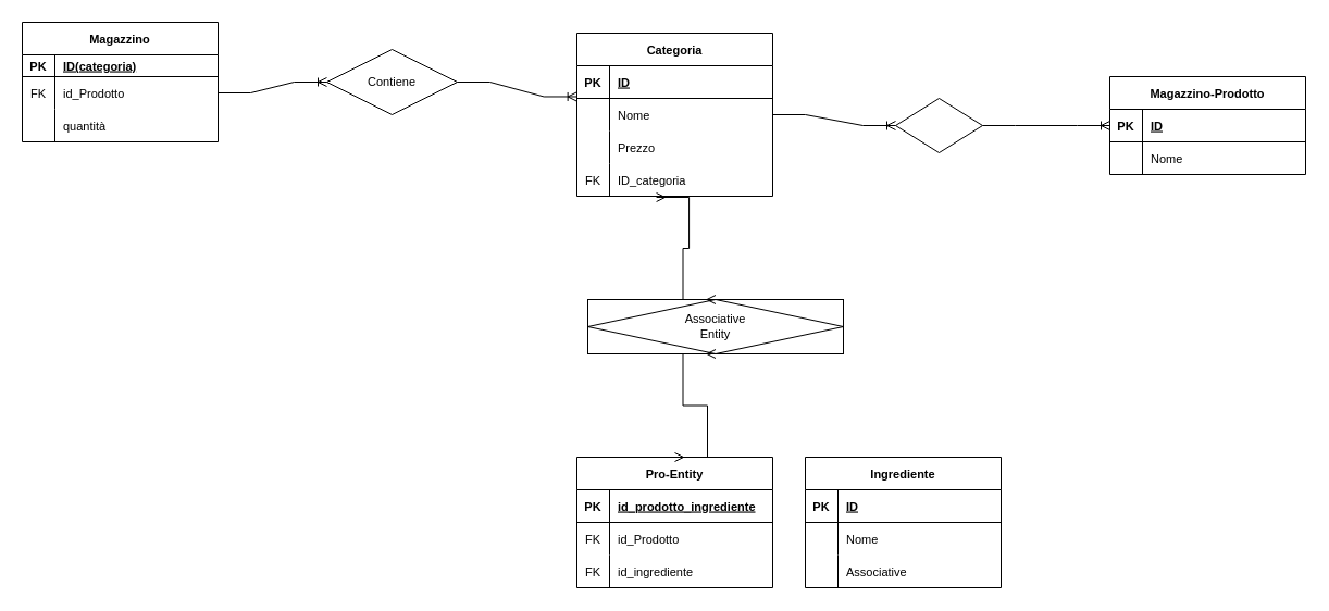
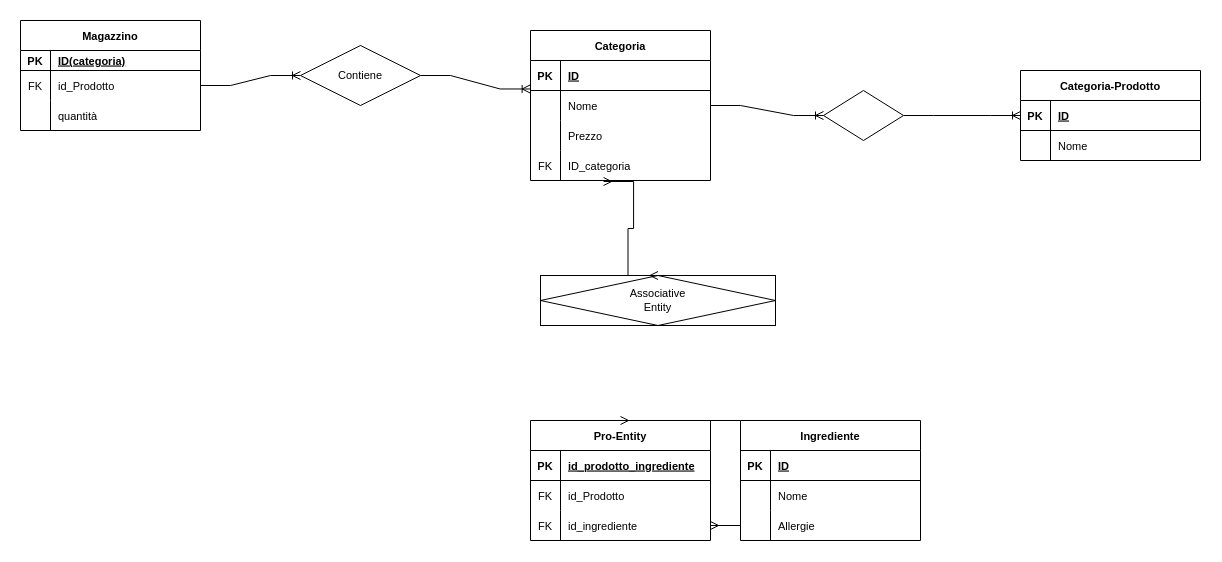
  <mxCell id="0" />
  <mxCell id="1" parent="0" />
  <mxCell id="2" value="Categoria" style="shape=table;startSize=30;container=1;collapsible=1;childLayout=tableLayout;fixedRows=1;rowLines=0;fontStyle=1;align=center;resizeLast=1;fontSize=11;" vertex="1" parent="1"><mxGeometry x="530" y="30" width="180" height="150" as="geometry" /></mxCell>
  <mxCell id="3" value="" style="shape=tableRow;horizontal=0;startSize=0;swimlaneHead=0;swimlaneBody=0;fillColor=none;collapsible=0;dropTarget=0;points=[[0,0.5],[1,0.5]];portConstraint=eastwest;top=0;left=0;right=0;bottom=1;fontSize=11;" vertex="1" parent="2"><mxGeometry y="30" width="180" height="30" as="geometry" /></mxCell>
  <mxCell id="4" value="PK" style="shape=partialRectangle;connectable=0;fillColor=none;top=0;left=0;bottom=0;right=0;fontStyle=1;overflow=hidden;fontSize=11;" vertex="1" parent="3"><mxGeometry width="30" height="30" as="geometry"><mxRectangle width="30" height="30" as="alternateBounds" /></mxGeometry></mxCell>
  <mxCell id="5" value="ID" style="shape=partialRectangle;connectable=0;fillColor=none;top=0;left=0;bottom=0;right=0;align=left;spacingLeft=6;fontStyle=5;overflow=hidden;fontSize=11;" vertex="1" parent="3"><mxGeometry x="30" width="150" height="30" as="geometry"><mxRectangle width="150" height="30" as="alternateBounds" /></mxGeometry></mxCell>
  <mxCell id="6" value="" style="shape=tableRow;horizontal=0;startSize=0;swimlaneHead=0;swimlaneBody=0;fillColor=none;collapsible=0;dropTarget=0;points=[[0,0.5],[1,0.5]];portConstraint=eastwest;top=0;left=0;right=0;bottom=0;fontSize=11;" vertex="1" parent="2"><mxGeometry y="60" width="180" height="30" as="geometry" /></mxCell>
  <mxCell id="7" value="" style="shape=partialRectangle;connectable=0;fillColor=none;top=0;left=0;bottom=0;right=0;editable=1;overflow=hidden;fontSize=11;" vertex="1" parent="6"><mxGeometry width="30" height="30" as="geometry"><mxRectangle width="30" height="30" as="alternateBounds" /></mxGeometry></mxCell>
  <mxCell id="8" value="Nome" style="shape=partialRectangle;connectable=0;fillColor=none;top=0;left=0;bottom=0;right=0;align=left;spacingLeft=6;overflow=hidden;fontSize=11;" vertex="1" parent="6"><mxGeometry x="30" width="150" height="30" as="geometry"><mxRectangle width="150" height="30" as="alternateBounds" /></mxGeometry></mxCell>
  <mxCell id="9" value="" style="shape=tableRow;horizontal=0;startSize=0;swimlaneHead=0;swimlaneBody=0;fillColor=none;collapsible=0;dropTarget=0;points=[[0,0.5],[1,0.5]];portConstraint=eastwest;top=0;left=0;right=0;bottom=0;fontSize=11;" vertex="1" parent="2"><mxGeometry y="90" width="180" height="30" as="geometry" /></mxCell>
  <mxCell id="10" value="" style="shape=partialRectangle;connectable=0;fillColor=none;top=0;left=0;bottom=0;right=0;editable=1;overflow=hidden;fontSize=11;" vertex="1" parent="9"><mxGeometry width="30" height="30" as="geometry"><mxRectangle width="30" height="30" as="alternateBounds" /></mxGeometry></mxCell>
  <mxCell id="11" value="Prezzo" style="shape=partialRectangle;connectable=0;fillColor=none;top=0;left=0;bottom=0;right=0;align=left;spacingLeft=6;overflow=hidden;fontSize=11;" vertex="1" parent="9"><mxGeometry x="30" width="150" height="30" as="geometry"><mxRectangle width="150" height="30" as="alternateBounds" /></mxGeometry></mxCell>
  <mxCell id="12" value="" style="shape=tableRow;horizontal=0;startSize=0;swimlaneHead=0;swimlaneBody=0;fillColor=none;collapsible=0;dropTarget=0;points=[[0,0.5],[1,0.5]];portConstraint=eastwest;top=0;left=0;right=0;bottom=0;fontSize=11;" vertex="1" parent="2"><mxGeometry y="120" width="180" height="30" as="geometry" /></mxCell>
  <mxCell id="13" value="FK" style="shape=partialRectangle;connectable=0;fillColor=none;top=0;left=0;bottom=0;right=0;editable=1;overflow=hidden;fontSize=11;" vertex="1" parent="12"><mxGeometry width="30" height="30" as="geometry"><mxRectangle width="30" height="30" as="alternateBounds" /></mxGeometry></mxCell>
  <mxCell id="14" value="ID_categoria" style="shape=partialRectangle;connectable=0;fillColor=none;top=0;left=0;bottom=0;right=0;align=left;spacingLeft=6;overflow=hidden;fontSize=11;" vertex="1" parent="12"><mxGeometry x="30" width="150" height="30" as="geometry"><mxRectangle width="150" height="30" as="alternateBounds" /></mxGeometry></mxCell>
- <mxCell id="15" value="Magazzino-Prodotto" style="shape=table;startSize=30;container=1;collapsible=1;childLayout=tableLayout;fixedRows=1;rowLines=0;fontStyle=1;align=center;resizeLast=1;fontSize=11;" vertex="1" parent="1"><mxGeometry x="1020" y="70" width="180" height="90" as="geometry" /></mxCell>
+ <mxCell id="15" value="Categoria-Prodotto" style="shape=table;startSize=30;container=1;collapsible=1;childLayout=tableLayout;fixedRows=1;rowLines=0;fontStyle=1;align=center;resizeLast=1;fontSize=11;" vertex="1" parent="1"><mxGeometry x="1020" y="70" width="180" height="90" as="geometry" /></mxCell>
  <mxCell id="16" value="" style="shape=tableRow;horizontal=0;startSize=0;swimlaneHead=0;swimlaneBody=0;fillColor=none;collapsible=0;dropTarget=0;points=[[0,0.5],[1,0.5]];portConstraint=eastwest;top=0;left=0;right=0;bottom=1;fontSize=11;" vertex="1" parent="15"><mxGeometry y="30" width="180" height="30" as="geometry" /></mxCell>
  <mxCell id="17" value="PK" style="shape=partialRectangle;connectable=0;fillColor=none;top=0;left=0;bottom=0;right=0;fontStyle=1;overflow=hidden;fontSize=11;" vertex="1" parent="16"><mxGeometry width="30" height="30" as="geometry"><mxRectangle width="30" height="30" as="alternateBounds" /></mxGeometry></mxCell>
  <mxCell id="18" value="ID" style="shape=partialRectangle;connectable=0;fillColor=none;top=0;left=0;bottom=0;right=0;align=left;spacingLeft=6;fontStyle=5;overflow=hidden;fontSize=11;" vertex="1" parent="16"><mxGeometry x="30" width="150" height="30" as="geometry"><mxRectangle width="150" height="30" as="alternateBounds" /></mxGeometry></mxCell>
  <mxCell id="19" value="" style="shape=tableRow;horizontal=0;startSize=0;swimlaneHead=0;swimlaneBody=0;fillColor=none;collapsible=0;dropTarget=0;points=[[0,0.5],[1,0.5]];portConstraint=eastwest;top=0;left=0;right=0;bottom=0;fontSize=11;" vertex="1" parent="15"><mxGeometry y="60" width="180" height="30" as="geometry" /></mxCell>
  <mxCell id="20" value="" style="shape=partialRectangle;connectable=0;fillColor=none;top=0;left=0;bottom=0;right=0;editable=1;overflow=hidden;fontSize=11;" vertex="1" parent="19"><mxGeometry width="30" height="30" as="geometry"><mxRectangle width="30" height="30" as="alternateBounds" /></mxGeometry></mxCell>
  <mxCell id="21" value="Nome" style="shape=partialRectangle;connectable=0;fillColor=none;top=0;left=0;bottom=0;right=0;align=left;spacingLeft=6;overflow=hidden;fontSize=11;" vertex="1" parent="19"><mxGeometry x="30" width="150" height="30" as="geometry"><mxRectangle width="150" height="30" as="alternateBounds" /></mxGeometry></mxCell>
  <mxCell id="22" value="Ingrediente" style="shape=table;startSize=30;container=1;collapsible=1;childLayout=tableLayout;fixedRows=1;rowLines=0;fontStyle=1;align=center;resizeLast=1;fontSize=11;" vertex="1" parent="1"><mxGeometry x="740" y="420" width="180" height="120" as="geometry" /></mxCell>
  <mxCell id="23" value="" style="shape=tableRow;horizontal=0;startSize=0;swimlaneHead=0;swimlaneBody=0;fillColor=none;collapsible=0;dropTarget=0;points=[[0,0.5],[1,0.5]];portConstraint=eastwest;top=0;left=0;right=0;bottom=1;fontSize=11;" vertex="1" parent="22"><mxGeometry y="30" width="180" height="30" as="geometry" /></mxCell>
  <mxCell id="24" value="PK" style="shape=partialRectangle;connectable=0;fillColor=none;top=0;left=0;bottom=0;right=0;fontStyle=1;overflow=hidden;fontSize=11;" vertex="1" parent="23"><mxGeometry width="30" height="30" as="geometry"><mxRectangle width="30" height="30" as="alternateBounds" /></mxGeometry></mxCell>
  <mxCell id="25" value="ID" style="shape=partialRectangle;connectable=0;fillColor=none;top=0;left=0;bottom=0;right=0;align=left;spacingLeft=6;fontStyle=5;overflow=hidden;fontSize=11;" vertex="1" parent="23"><mxGeometry x="30" width="150" height="30" as="geometry"><mxRectangle width="150" height="30" as="alternateBounds" /></mxGeometry></mxCell>
  <mxCell id="26" value="" style="shape=tableRow;horizontal=0;startSize=0;swimlaneHead=0;swimlaneBody=0;fillColor=none;collapsible=0;dropTarget=0;points=[[0,0.5],[1,0.5]];portConstraint=eastwest;top=0;left=0;right=0;bottom=0;fontSize=11;" vertex="1" parent="22"><mxGeometry y="60" width="180" height="30" as="geometry" /></mxCell>
  <mxCell id="27" value="" style="shape=partialRectangle;connectable=0;fillColor=none;top=0;left=0;bottom=0;right=0;editable=1;overflow=hidden;fontSize=11;" vertex="1" parent="26"><mxGeometry width="30" height="30" as="geometry"><mxRectangle width="30" height="30" as="alternateBounds" /></mxGeometry></mxCell>
  <mxCell id="28" value="Nome" style="shape=partialRectangle;connectable=0;fillColor=none;top=0;left=0;bottom=0;right=0;align=left;spacingLeft=6;overflow=hidden;fontSize=11;" vertex="1" parent="26"><mxGeometry x="30" width="150" height="30" as="geometry"><mxRectangle width="150" height="30" as="alternateBounds" /></mxGeometry></mxCell>
  <mxCell id="29" value="" style="shape=tableRow;horizontal=0;startSize=0;swimlaneHead=0;swimlaneBody=0;fillColor=none;collapsible=0;dropTarget=0;points=[[0,0.5],[1,0.5]];portConstraint=eastwest;top=0;left=0;right=0;bottom=0;fontSize=11;" vertex="1" parent="22"><mxGeometry y="90" width="180" height="30" as="geometry" /></mxCell>
  <mxCell id="30" value="" style="shape=partialRectangle;connectable=0;fillColor=none;top=0;left=0;bottom=0;right=0;editable=1;overflow=hidden;fontSize=11;" vertex="1" parent="29"><mxGeometry width="30" height="30" as="geometry"><mxRectangle width="30" height="30" as="alternateBounds" /></mxGeometry></mxCell>
- <mxCell id="31" value="Associative" style="shape=partialRectangle;connectable=0;fillColor=none;top=0;left=0;bottom=0;right=0;align=left;spacingLeft=6;overflow=hidden;fontSize=11;" vertex="1" parent="29"><mxGeometry x="30" width="150" height="30" as="geometry"><mxRectangle width="150" height="30" as="alternateBounds" /></mxGeometry></mxCell>
+ <mxCell id="31" value="Allergie" style="shape=partialRectangle;connectable=0;fillColor=none;top=0;left=0;bottom=0;right=0;align=left;spacingLeft=6;overflow=hidden;fontSize=11;" vertex="1" parent="29"><mxGeometry x="30" width="150" height="30" as="geometry"><mxRectangle width="150" height="30" as="alternateBounds" /></mxGeometry></mxCell>
  <mxCell id="32" value="" style="edgeStyle=entityRelationEdgeStyle;fontSize=12;html=1;endArrow=ERoneToMany;rounded=0;exitX=1;exitY=0.5;exitDx=0;exitDy=0;entryX=0;entryY=0.5;entryDx=0;entryDy=0;" edge="1" parent="1" source="6" target="35"><mxGeometry width="100" height="100" relative="1" as="geometry"><mxPoint x="870" y="340" as="sourcePoint" /><mxPoint x="970" y="240" as="targetPoint" /></mxGeometry></mxCell>
  <mxCell id="33" value="" style="edgeStyle=entityRelationEdgeStyle;fontSize=12;html=1;endArrow=ERoneToMany;rounded=0;entryX=0;entryY=0.5;entryDx=0;entryDy=0;exitX=1;exitY=0.5;exitDx=0;exitDy=0;" edge="1" parent="1" source="35" target="16"><mxGeometry width="100" height="100" relative="1" as="geometry"><mxPoint x="895" y="200" as="sourcePoint" /><mxPoint x="970" y="240" as="targetPoint" /></mxGeometry></mxCell>
  <mxCell id="34" value="" style="group" vertex="1" connectable="0" parent="1"><mxGeometry x="823" y="90" width="80" height="50" as="geometry" /></mxCell>
  <mxCell id="35" value="" style="rhombus;whiteSpace=wrap;html=1;" vertex="1" parent="34"><mxGeometry width="80" height="50" as="geometry" /></mxCell>
  <mxCell id="36" value="Pro-Entity" style="shape=table;startSize=30;container=1;collapsible=1;childLayout=tableLayout;fixedRows=1;rowLines=0;fontStyle=1;align=center;resizeLast=1;fontSize=11;" vertex="1" parent="1"><mxGeometry x="530" y="420" width="180" height="120" as="geometry" /></mxCell>
  <mxCell id="37" value="" style="shape=tableRow;horizontal=0;startSize=0;swimlaneHead=0;swimlaneBody=0;fillColor=none;collapsible=0;dropTarget=0;points=[[0,0.5],[1,0.5]];portConstraint=eastwest;top=0;left=0;right=0;bottom=1;fontSize=11;" vertex="1" parent="36"><mxGeometry y="30" width="180" height="30" as="geometry" /></mxCell>
  <mxCell id="38" value="PK" style="shape=partialRectangle;connectable=0;fillColor=none;top=0;left=0;bottom=0;right=0;fontStyle=1;overflow=hidden;fontSize=11;" vertex="1" parent="37"><mxGeometry width="30" height="30" as="geometry"><mxRectangle width="30" height="30" as="alternateBounds" /></mxGeometry></mxCell>
  <mxCell id="39" value="id_prodotto_ingrediente" style="shape=partialRectangle;connectable=0;fillColor=none;top=0;left=0;bottom=0;right=0;align=left;spacingLeft=6;fontStyle=5;overflow=hidden;fontSize=11;" vertex="1" parent="37"><mxGeometry x="30" width="150" height="30" as="geometry"><mxRectangle width="150" height="30" as="alternateBounds" /></mxGeometry></mxCell>
  <mxCell id="40" value="" style="shape=tableRow;horizontal=0;startSize=0;swimlaneHead=0;swimlaneBody=0;fillColor=none;collapsible=0;dropTarget=0;points=[[0,0.5],[1,0.5]];portConstraint=eastwest;top=0;left=0;right=0;bottom=0;fontSize=11;" vertex="1" parent="36"><mxGeometry y="60" width="180" height="30" as="geometry" /></mxCell>
  <mxCell id="41" value="FK" style="shape=partialRectangle;connectable=0;fillColor=none;top=0;left=0;bottom=0;right=0;editable=1;overflow=hidden;fontSize=11;" vertex="1" parent="40"><mxGeometry width="30" height="30" as="geometry"><mxRectangle width="30" height="30" as="alternateBounds" /></mxGeometry></mxCell>
  <mxCell id="42" value="id_Prodotto" style="shape=partialRectangle;connectable=0;fillColor=none;top=0;left=0;bottom=0;right=0;align=left;spacingLeft=6;overflow=hidden;fontSize=11;" vertex="1" parent="40"><mxGeometry x="30" width="150" height="30" as="geometry"><mxRectangle width="150" height="30" as="alternateBounds" /></mxGeometry></mxCell>
  <mxCell id="43" value="" style="shape=tableRow;horizontal=0;startSize=0;swimlaneHead=0;swimlaneBody=0;fillColor=none;collapsible=0;dropTarget=0;points=[[0,0.5],[1,0.5]];portConstraint=eastwest;top=0;left=0;right=0;bottom=0;fontSize=11;" vertex="1" parent="36"><mxGeometry y="90" width="180" height="30" as="geometry" /></mxCell>
  <mxCell id="44" value="FK" style="shape=partialRectangle;connectable=0;fillColor=none;top=0;left=0;bottom=0;right=0;editable=1;overflow=hidden;fontSize=11;" vertex="1" parent="43"><mxGeometry width="30" height="30" as="geometry"><mxRectangle width="30" height="30" as="alternateBounds" /></mxGeometry></mxCell>
  <mxCell id="45" value="id_ingrediente" style="shape=partialRectangle;connectable=0;fillColor=none;top=0;left=0;bottom=0;right=0;align=left;spacingLeft=6;overflow=hidden;fontSize=11;" vertex="1" parent="43"><mxGeometry x="30" width="150" height="30" as="geometry"><mxRectangle width="150" height="30" as="alternateBounds" /></mxGeometry></mxCell>
  <mxCell id="46" value="Associative&#10;Entity" style="shape=associativeEntity;whiteSpace=wrap;html=1;align=center;fontSize=11;" vertex="1" parent="1"><mxGeometry x="540" y="275" width="235" height="50" as="geometry" /></mxCell>
  <mxCell id="47" value="" style="edgeStyle=entityRelationEdgeStyle;fontSize=12;html=1;endArrow=ERmany;startArrow=ERmany;rounded=0;entryX=0.406;entryY=1.033;entryDx=0;entryDy=0;entryPerimeter=0;exitX=0.5;exitY=0;exitDx=0;exitDy=0;" edge="1" parent="1" source="46" target="12"><mxGeometry width="100" height="100" relative="1" as="geometry"><mxPoint x="820" y="310" as="sourcePoint" /><mxPoint x="920" y="210" as="targetPoint" /></mxGeometry></mxCell>
- <mxCell id="48" value="" style="edgeStyle=entityRelationEdgeStyle;fontSize=12;html=1;endArrow=ERmany;startArrow=ERmany;rounded=0;entryX=0.5;entryY=1;entryDx=0;entryDy=0;exitX=0.5;exitY=0;exitDx=0;exitDy=0;" edge="1" parent="1" source="36" target="46"><mxGeometry width="100" height="100" relative="1" as="geometry"><mxPoint x="820" y="520" as="sourcePoint" /><mxPoint x="920" y="420" as="targetPoint" /></mxGeometry></mxCell>
+ <mxCell id="48" value="" style="edgeStyle=entityRelationEdgeStyle;fontSize=12;html=1;endArrow=ERmany;startArrow=ERmany;rounded=0;exitX=0.5;exitY=0;exitDx=0;exitDy=0;" edge="1" parent="1" source="36" target="45"><mxGeometry width="100" height="100" relative="1" as="geometry"><mxPoint x="820" y="520" as="sourcePoint" /><mxPoint x="920" y="420" as="targetPoint" /></mxGeometry></mxCell>
  <mxCell id="49" value="Magazzino" style="shape=table;startSize=30;container=1;collapsible=1;childLayout=tableLayout;fixedRows=1;rowLines=0;fontStyle=1;align=center;resizeLast=1;fontSize=11;" vertex="1" parent="1"><mxGeometry x="20" y="20" width="180" height="110" as="geometry" /></mxCell>
  <mxCell id="50" value="" style="shape=tableRow;horizontal=0;startSize=0;swimlaneHead=0;swimlaneBody=0;fillColor=none;collapsible=0;dropTarget=0;points=[[0,0.5],[1,0.5]];portConstraint=eastwest;top=0;left=0;right=0;bottom=1;fontSize=11;" vertex="1" parent="49"><mxGeometry y="30" width="180" height="20" as="geometry" /></mxCell>
  <mxCell id="51" value="PK" style="shape=partialRectangle;connectable=0;fillColor=none;top=0;left=0;bottom=0;right=0;fontStyle=1;overflow=hidden;fontSize=11;" vertex="1" parent="50"><mxGeometry width="30" height="20" as="geometry"><mxRectangle width="30" height="20" as="alternateBounds" /></mxGeometry></mxCell>
  <mxCell id="52" value="ID(categoria)" style="shape=partialRectangle;connectable=0;fillColor=none;top=0;left=0;bottom=0;right=0;align=left;spacingLeft=6;fontStyle=5;overflow=hidden;fontSize=11;" vertex="1" parent="50"><mxGeometry x="30" width="150" height="20" as="geometry"><mxRectangle width="150" height="20" as="alternateBounds" /></mxGeometry></mxCell>
  <mxCell id="53" value="" style="shape=tableRow;horizontal=0;startSize=0;swimlaneHead=0;swimlaneBody=0;fillColor=none;collapsible=0;dropTarget=0;points=[[0,0.5],[1,0.5]];portConstraint=eastwest;top=0;left=0;right=0;bottom=0;fontSize=11;" vertex="1" parent="49"><mxGeometry y="50" width="180" height="30" as="geometry" /></mxCell>
  <mxCell id="54" value="FK" style="shape=partialRectangle;connectable=0;fillColor=none;top=0;left=0;bottom=0;right=0;editable=1;overflow=hidden;fontSize=11;" vertex="1" parent="53"><mxGeometry width="30" height="30" as="geometry"><mxRectangle width="30" height="30" as="alternateBounds" /></mxGeometry></mxCell>
  <mxCell id="55" value="id_Prodotto" style="shape=partialRectangle;connectable=0;fillColor=none;top=0;left=0;bottom=0;right=0;align=left;spacingLeft=6;overflow=hidden;fontSize=11;" vertex="1" parent="53"><mxGeometry x="30" width="150" height="30" as="geometry"><mxRectangle width="150" height="30" as="alternateBounds" /></mxGeometry></mxCell>
  <mxCell id="56" value="" style="shape=tableRow;horizontal=0;startSize=0;swimlaneHead=0;swimlaneBody=0;fillColor=none;collapsible=0;dropTarget=0;points=[[0,0.5],[1,0.5]];portConstraint=eastwest;top=0;left=0;right=0;bottom=0;fontSize=11;" vertex="1" parent="49"><mxGeometry y="80" width="180" height="30" as="geometry" /></mxCell>
  <mxCell id="57" value="" style="shape=partialRectangle;connectable=0;fillColor=none;top=0;left=0;bottom=0;right=0;editable=1;overflow=hidden;fontSize=11;" vertex="1" parent="56"><mxGeometry width="30" height="30" as="geometry"><mxRectangle width="30" height="30" as="alternateBounds" /></mxGeometry></mxCell>
  <mxCell id="58" value="quantità" style="shape=partialRectangle;connectable=0;fillColor=none;top=0;left=0;bottom=0;right=0;align=left;spacingLeft=6;overflow=hidden;fontSize=11;" vertex="1" parent="56"><mxGeometry x="30" width="150" height="30" as="geometry"><mxRectangle width="150" height="30" as="alternateBounds" /></mxGeometry></mxCell>
  <mxCell id="59" value="Contiene" style="shape=rhombus;perimeter=rhombusPerimeter;whiteSpace=wrap;html=1;align=center;fontSize=11;" vertex="1" parent="1"><mxGeometry x="300" y="45" width="120" height="60" as="geometry" /></mxCell>
  <mxCell id="60" value="" style="edgeStyle=entityRelationEdgeStyle;fontSize=12;html=1;endArrow=ERoneToMany;rounded=0;exitX=1;exitY=0.5;exitDx=0;exitDy=0;entryX=0;entryY=0.5;entryDx=0;entryDy=0;" edge="1" parent="1" source="53" target="59"><mxGeometry width="100" height="100" relative="1" as="geometry"><mxPoint x="470" y="220" as="sourcePoint" /><mxPoint x="570" y="120" as="targetPoint" /></mxGeometry></mxCell>
  <mxCell id="61" value="" style="edgeStyle=entityRelationEdgeStyle;fontSize=12;html=1;endArrow=ERoneToMany;rounded=0;exitX=1;exitY=0.5;exitDx=0;exitDy=0;entryX=-0.002;entryY=-0.051;entryDx=0;entryDy=0;entryPerimeter=0;" edge="1" parent="1" source="59" target="6"><mxGeometry width="100" height="100" relative="1" as="geometry"><mxPoint x="410" y="80" as="sourcePoint" /><mxPoint x="500" y="70" as="targetPoint" /></mxGeometry></mxCell>
